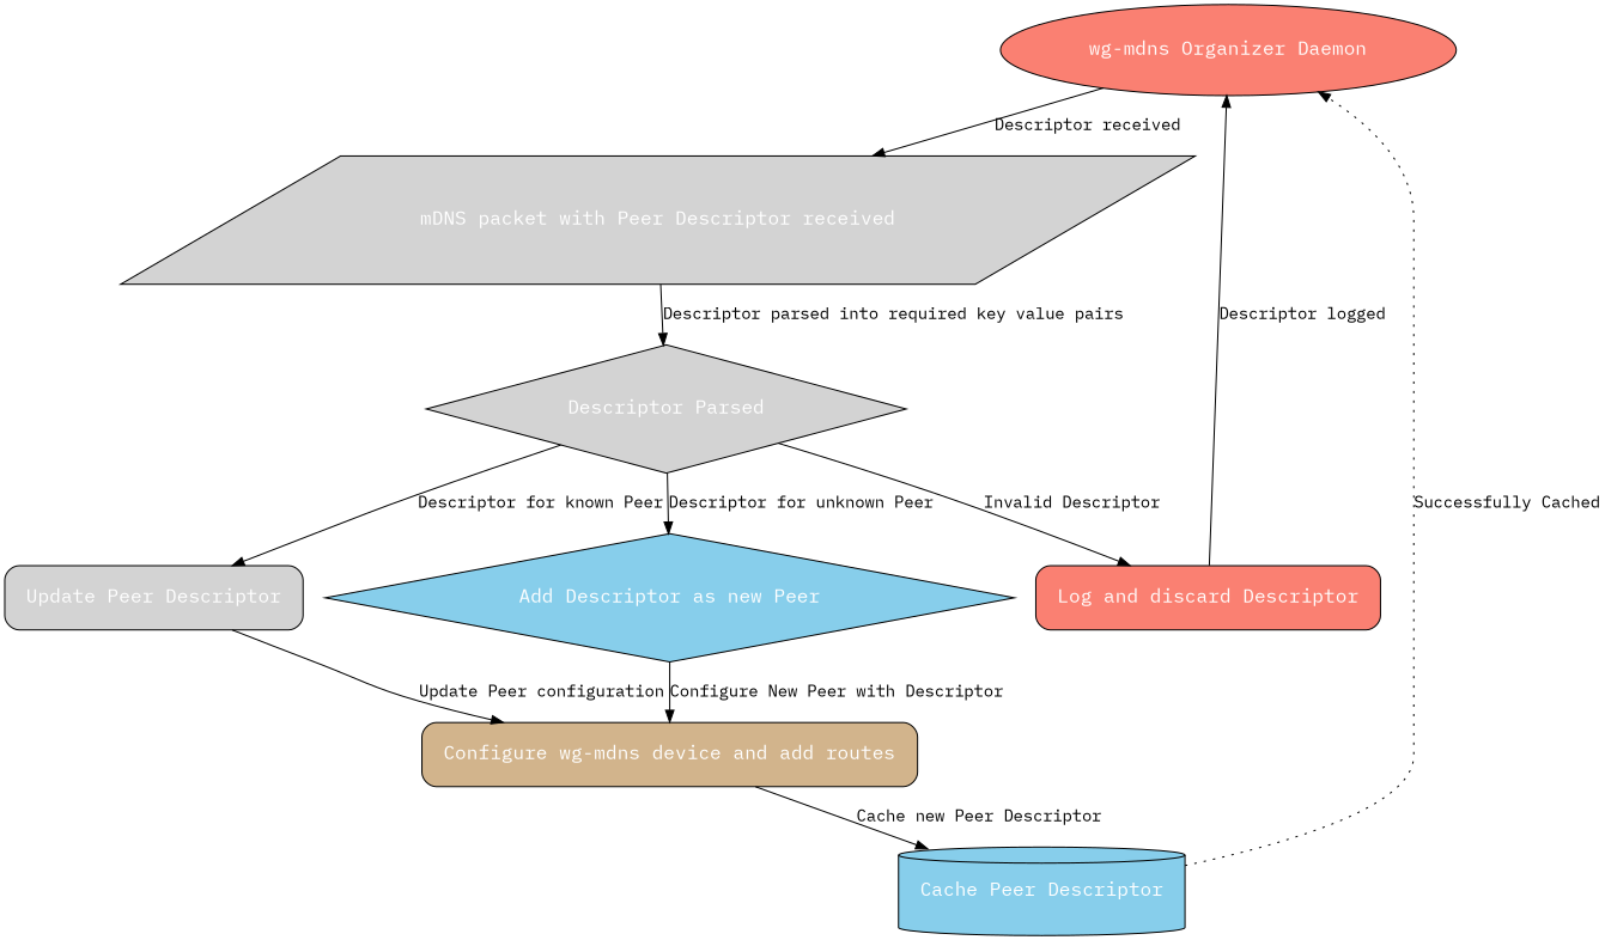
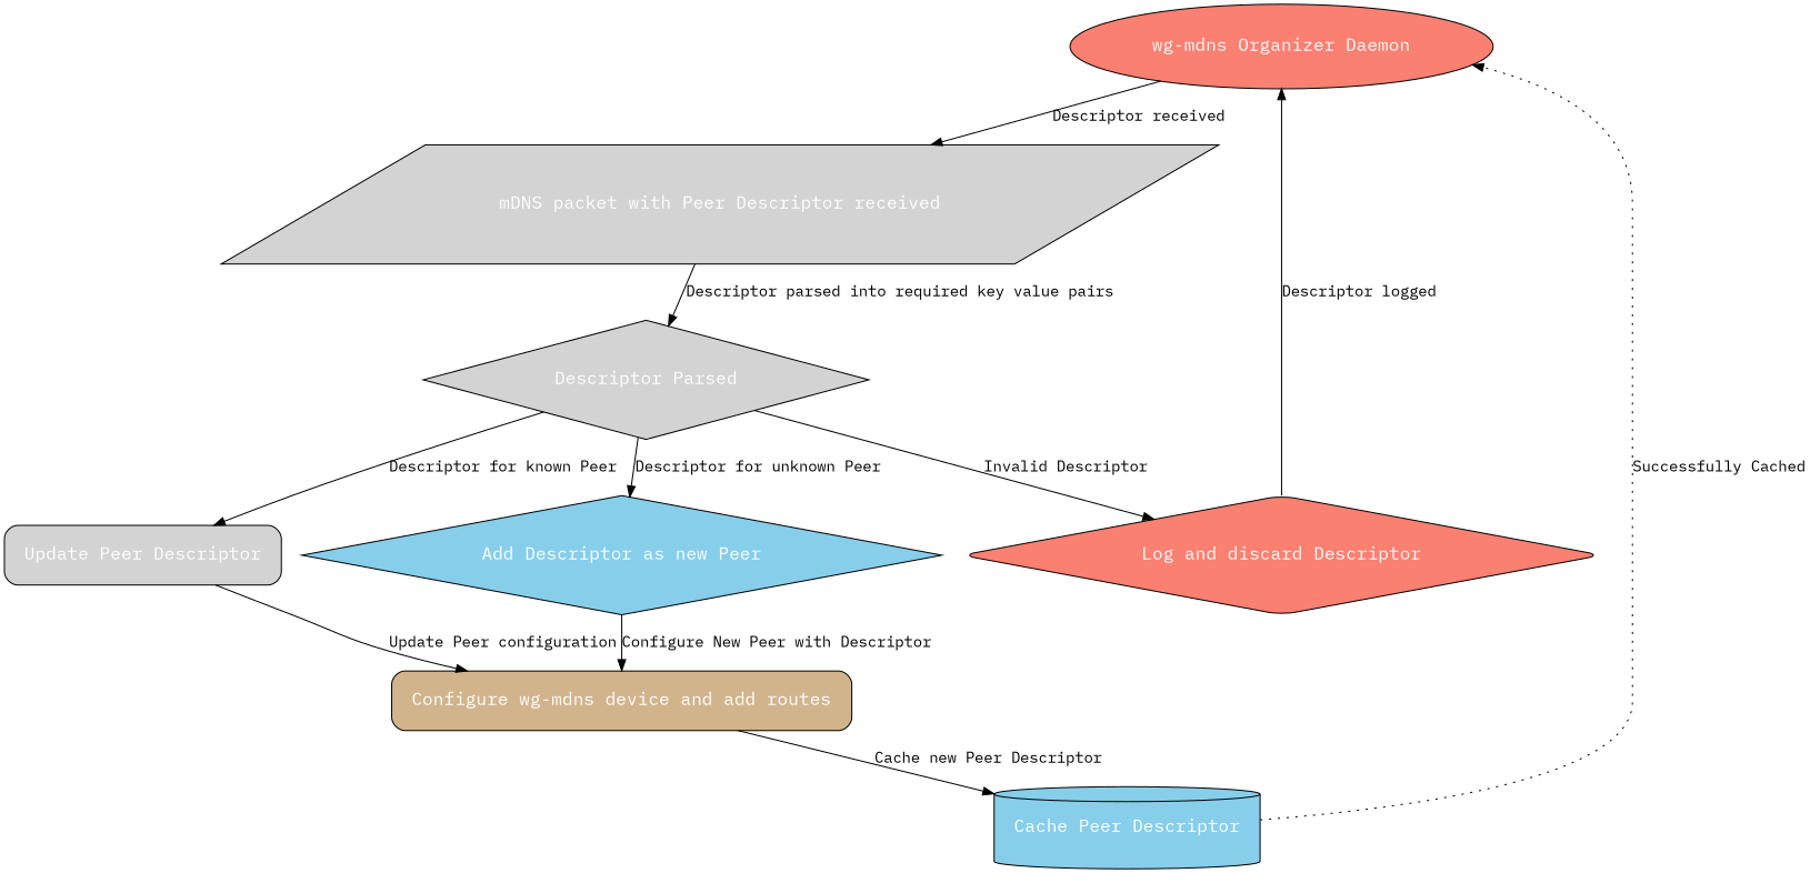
  digraph {
    fontname="IBM Plex Mono"
    node [fillcolor=lightgrey fontcolor=white fontsize=16 margin=.25 shape=rect style=filled fontname="IBM Plex Mono"]
    edge [fontname="IBM Plex Mono"]
    n1 [fillcolor=salmon label="wg-mdns Organizer Daemon" shape=oval width=0.75]
    n2 [label="mDNS packet with Peer Descriptor received" shape=parallelogram width=0.75]
    n3 [fillcolor=skyblue label="Add Descriptor as new Peer" shape=diamond width=0.75]
    n4 [fillcolor=tan label="Configure wg-mdns device and add routes" style="filled,rounded" width=0.75]
    n5 [label="Update Peer Descriptor" style="filled,rounded" width=0.75]
    n6 [fillcolor=skyblue label="Cache Peer Descriptor" shape=cylinder width=0.75]
-   n7 [fillcolor=salmon label="Log and discard Descriptor" style="filled,rounded" width=0.75]
+   n7 [fillcolor=salmon label="Log and discard Descriptor" shape=diamond style="filled,rounded" width=0.75]
    n8 [label="Descriptor Parsed" shape=diamond width=0.75]
    n1 -> n2 [label="Descriptor received"]
    n2 -> n8 [label="Descriptor parsed into required key value pairs"]
    n3 -> n4 [label="Configure New Peer with Descriptor"]
    n4 -> n6 [label="Cache new Peer Descriptor"]
    n5 -> n4 [label="Update Peer configuration"]
    n6 -> n1 [label="Successfully Cached" style=dotted]
    n7 -> n1 [label="Descriptor logged"]
    n8 -> n3 [label="Descriptor for unknown Peer"]
    n8 -> n5 [label="Descriptor for known Peer"]
    n8 -> n7 [label="Invalid Descriptor"]
  }
